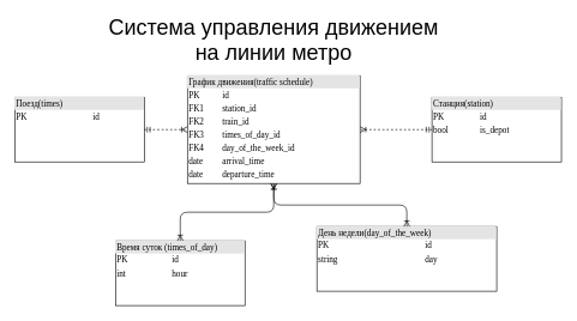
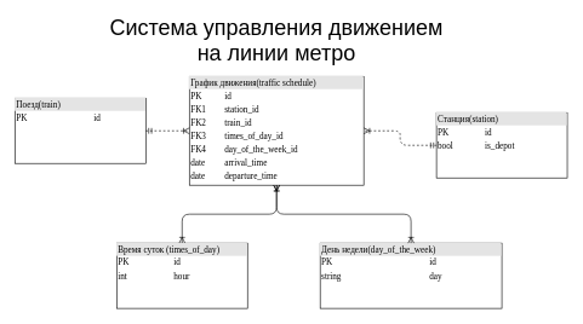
  <mxCell id="0" />
  <mxCell id="1" parent="0" />
  <mxCell id="2" value="Система управления движением на линии метро" style="text;html=1;strokeColor=none;fillColor=none;align=center;verticalAlign=middle;whiteSpace=wrap;rounded=0;fontSize=30;" vertex="1" parent="1"><mxGeometry x="145" y="20" width="470" height="70" as="geometry" /></mxCell>
- <mxCell id="3" value="&lt;div style=&quot;box-sizing: border-box ; width: 100% ; background: #e4e4e4 ; padding: 2px&quot;&gt;Поезд(times)&lt;/div&gt;&lt;table style=&quot;width: 100% ; font-size: 1em&quot; cellpadding=&quot;2&quot; cellspacing=&quot;0&quot;&gt;&lt;tbody&gt;&lt;tr&gt;&lt;td&gt;PK&lt;/td&gt;&lt;td&gt;id&lt;/td&gt;&lt;/tr&gt;&lt;tr&gt;&lt;td&gt;&lt;br&gt;&lt;/td&gt;&lt;td&gt;&lt;br&gt;&lt;/td&gt;&lt;/tr&gt;&lt;/tbody&gt;&lt;/table&gt;" style="verticalAlign=top;align=left;overflow=fill;html=1;rounded=0;shadow=0;comic=0;labelBackgroundColor=none;strokeWidth=1;fontFamily=Verdana;fontSize=12" vertex="1" parent="1"><mxGeometry x="20" y="135" width="180" height="90" as="geometry" /></mxCell>
- <mxCell id="4" value="&lt;div style=&quot;box-sizing: border-box ; width: 100% ; background: #e4e4e4 ; padding: 2px&quot;&gt;Станция(station)&lt;/div&gt;&lt;table style=&quot;width: 100% ; font-size: 1em&quot; cellpadding=&quot;2&quot; cellspacing=&quot;0&quot;&gt;&lt;tbody&gt;&lt;tr&gt;&lt;td&gt;PK&lt;/td&gt;&lt;td&gt;id&lt;/td&gt;&lt;/tr&gt;&lt;tr&gt;&lt;td&gt;bool&lt;/td&gt;&lt;td&gt;is_depot&lt;/td&gt;&lt;/tr&gt;&lt;/tbody&gt;&lt;/table&gt;" style="verticalAlign=top;align=left;overflow=fill;html=1;rounded=0;shadow=0;comic=0;labelBackgroundColor=none;strokeWidth=1;fontFamily=Verdana;fontSize=12" vertex="1" parent="1"><mxGeometry x="600" y="135" width="180" height="90" as="geometry" /></mxCell>
+ <mxCell id="3" value="&lt;div style=&quot;box-sizing: border-box ; width: 100% ; background: #e4e4e4 ; padding: 2px&quot;&gt;Поезд(train)&lt;/div&gt;&lt;table style=&quot;width: 100% ; font-size: 1em&quot; cellpadding=&quot;2&quot; cellspacing=&quot;0&quot;&gt;&lt;tbody&gt;&lt;tr&gt;&lt;td&gt;PK&lt;/td&gt;&lt;td&gt;id&lt;/td&gt;&lt;/tr&gt;&lt;tr&gt;&lt;td&gt;&lt;br&gt;&lt;/td&gt;&lt;td&gt;&lt;br&gt;&lt;/td&gt;&lt;/tr&gt;&lt;/tbody&gt;&lt;/table&gt;" style="verticalAlign=top;align=left;overflow=fill;html=1;rounded=0;shadow=0;comic=0;labelBackgroundColor=none;strokeWidth=1;fontFamily=Verdana;fontSize=12" vertex="1" parent="1"><mxGeometry x="20" y="135" width="180" height="90" as="geometry" /></mxCell>
+ <mxCell id="4" value="&lt;div style=&quot;box-sizing: border-box ; width: 100% ; background: #e4e4e4 ; padding: 2px&quot;&gt;Станция(station)&lt;/div&gt;&lt;table style=&quot;width: 100% ; font-size: 1em&quot; cellpadding=&quot;2&quot; cellspacing=&quot;0&quot;&gt;&lt;tbody&gt;&lt;tr&gt;&lt;td&gt;PK&lt;/td&gt;&lt;td&gt;id&lt;/td&gt;&lt;/tr&gt;&lt;tr&gt;&lt;td&gt;bool&lt;/td&gt;&lt;td&gt;is_depot&lt;/td&gt;&lt;/tr&gt;&lt;/tbody&gt;&lt;/table&gt;" style="verticalAlign=top;align=left;overflow=fill;html=1;rounded=0;shadow=0;comic=0;labelBackgroundColor=none;strokeWidth=1;fontFamily=Verdana;fontSize=12" vertex="1" parent="1"><mxGeometry x="600" y="155" width="180" height="90" as="geometry" /></mxCell>
  <mxCell id="5" value="&lt;div style=&quot;box-sizing: border-box ; width: 100% ; background: #e4e4e4 ; padding: 2px&quot;&gt;График движения(traffic schedule)&lt;/div&gt;&lt;table style=&quot;width: 100% ; font-size: 1em&quot; cellpadding=&quot;2&quot; cellspacing=&quot;0&quot;&gt;&lt;tbody&gt;&lt;tr&gt;&lt;td&gt;PK&lt;/td&gt;&lt;td&gt;id&lt;/td&gt;&lt;/tr&gt;&lt;tr&gt;&lt;td&gt;FK1&lt;/td&gt;&lt;td&gt;station_id&lt;/td&gt;&lt;/tr&gt;&lt;tr&gt;&lt;td&gt;FK2&lt;/td&gt;&lt;td&gt;train_id&lt;br&gt;&lt;/td&gt;&lt;/tr&gt;&lt;tr&gt;&lt;td&gt;FK3&lt;/td&gt;&lt;td&gt;times_of_day_id&lt;br&gt;&lt;/td&gt;&lt;/tr&gt;&lt;tr&gt;&lt;td&gt;FK4&lt;/td&gt;&lt;td&gt;day_of_the_week_id&lt;br&gt;&lt;/td&gt;&lt;/tr&gt;&lt;tr&gt;&lt;td&gt;date&lt;/td&gt;&lt;td&gt;arrival_time&lt;br&gt;&lt;/td&gt;&lt;/tr&gt;&lt;tr&gt;&lt;td&gt;date&lt;/td&gt;&lt;td&gt;departure_time&lt;br&gt;&lt;/td&gt;&lt;/tr&gt;&lt;/tbody&gt;&lt;/table&gt;" style="verticalAlign=top;align=left;overflow=fill;html=1;rounded=0;shadow=0;comic=0;labelBackgroundColor=none;strokeWidth=1;fontFamily=Verdana;fontSize=12" vertex="1" parent="1"><mxGeometry x="260" y="105" width="240" height="150" as="geometry" /></mxCell>
  <mxCell id="6" value="" style="edgeStyle=orthogonalEdgeStyle;html=1;endArrow=ERoneToMany;startArrow=ERmandOne;labelBackgroundColor=none;fontFamily=Verdana;fontSize=12;align=left;exitX=0;exitY=0.5;entryX=1;entryY=0.5;entryDx=0;entryDy=0;exitDx=0;exitDy=0;dashed=1;" edge="1" parent="1" source="4" target="5"><mxGeometry width="100" height="100" relative="1" as="geometry"><mxPoint x="630" y="-65" as="sourcePoint" /><mxPoint x="630" y="-25" as="targetPoint" /></mxGeometry></mxCell>
  <mxCell id="7" value="" style="edgeStyle=orthogonalEdgeStyle;html=1;endArrow=ERoneToMany;startArrow=ERmandOne;labelBackgroundColor=none;fontFamily=Verdana;fontSize=12;align=left;exitX=1;exitY=0.5;exitDx=0;exitDy=0;dashed=1;entryX=0;entryY=0.5;entryDx=0;entryDy=0;" edge="1" parent="1" source="3" target="5"><mxGeometry width="100" height="100" relative="1" as="geometry"><mxPoint x="270" y="225" as="sourcePoint" /><mxPoint x="240" y="145" as="targetPoint" /></mxGeometry></mxCell>
  <mxCell id="8" value="" style="edgeStyle=orthogonalEdgeStyle;html=1;endArrow=ERoneToMany;startArrow=ERoneToMany;labelBackgroundColor=none;fontFamily=Verdana;fontSize=12;align=left;entryX=0.5;entryY=1;entryDx=0;entryDy=0;exitX=0.5;exitY=0;exitDx=0;exitDy=0;startFill=0;" edge="1" parent="1" source="9" target="5"><mxGeometry width="100" height="100" relative="1" as="geometry"><mxPoint x="350" y="365" as="sourcePoint" /><mxPoint x="270" y="170" as="targetPoint" /></mxGeometry></mxCell>
  <mxCell id="9" value="&lt;div style=&quot;box-sizing: border-box ; width: 100% ; background: #e4e4e4 ; padding: 2px&quot;&gt;Время суток (times_of_day)&lt;/div&gt;&lt;table style=&quot;width: 100% ; font-size: 1em&quot; cellpadding=&quot;2&quot; cellspacing=&quot;0&quot;&gt;&lt;tbody&gt;&lt;tr&gt;&lt;td&gt;PK&lt;/td&gt;&lt;td&gt;id&lt;/td&gt;&lt;/tr&gt;&lt;tr&gt;&lt;td&gt;int&lt;/td&gt;&lt;td&gt;hour&lt;/td&gt;&lt;/tr&gt;&lt;/tbody&gt;&lt;/table&gt;" style="verticalAlign=top;align=left;overflow=fill;html=1;rounded=0;shadow=0;comic=0;labelBackgroundColor=none;strokeWidth=1;fontFamily=Verdana;fontSize=12" vertex="1" parent="1"><mxGeometry x="160" y="335" width="180" height="90" as="geometry" /></mxCell>
- <mxCell id="10" value="&lt;div style=&quot;box-sizing: border-box ; width: 100% ; background: #e4e4e4 ; padding: 2px&quot;&gt;День недели(day_of_the_week)&lt;/div&gt;&lt;table style=&quot;width: 100% ; font-size: 1em&quot; cellpadding=&quot;2&quot; cellspacing=&quot;0&quot;&gt;&lt;tbody&gt;&lt;tr&gt;&lt;td&gt;PK&lt;/td&gt;&lt;td&gt;id&lt;/td&gt;&lt;/tr&gt;&lt;tr&gt;&lt;td&gt;string&lt;/td&gt;&lt;td&gt;day&lt;/td&gt;&lt;/tr&gt;&lt;/tbody&gt;&lt;/table&gt;" style="verticalAlign=top;align=left;overflow=fill;html=1;rounded=0;shadow=0;comic=0;labelBackgroundColor=none;strokeWidth=1;fontFamily=Verdana;fontSize=12" vertex="1" parent="1"><mxGeometry x="440" y="315" width="250" height="90" as="geometry" /></mxCell>
+ <mxCell id="10" value="&lt;div style=&quot;box-sizing: border-box ; width: 100% ; background: #e4e4e4 ; padding: 2px&quot;&gt;День недели(day_of_the_week)&lt;/div&gt;&lt;table style=&quot;width: 100% ; font-size: 1em&quot; cellpadding=&quot;2&quot; cellspacing=&quot;0&quot;&gt;&lt;tbody&gt;&lt;tr&gt;&lt;td&gt;PK&lt;/td&gt;&lt;td&gt;id&lt;/td&gt;&lt;/tr&gt;&lt;tr&gt;&lt;td&gt;string&lt;/td&gt;&lt;td&gt;day&lt;/td&gt;&lt;/tr&gt;&lt;/tbody&gt;&lt;/table&gt;" style="verticalAlign=top;align=left;overflow=fill;html=1;rounded=0;shadow=0;comic=0;labelBackgroundColor=none;strokeWidth=1;fontFamily=Verdana;fontSize=12" vertex="1" parent="1"><mxGeometry x="440" y="335" width="250" height="90" as="geometry" /></mxCell>
  <mxCell id="11" value="" style="edgeStyle=orthogonalEdgeStyle;html=1;endArrow=ERoneToMany;startArrow=ERoneToMany;labelBackgroundColor=none;fontFamily=Verdana;fontSize=12;align=left;entryX=0.5;entryY=1;entryDx=0;entryDy=0;exitX=0.5;exitY=0;exitDx=0;exitDy=0;startFill=0;" edge="1" parent="1" source="10" target="5"><mxGeometry width="100" height="100" relative="1" as="geometry"><mxPoint x="230" y="345" as="sourcePoint" /><mxPoint x="360" y="265" as="targetPoint" /></mxGeometry></mxCell>
